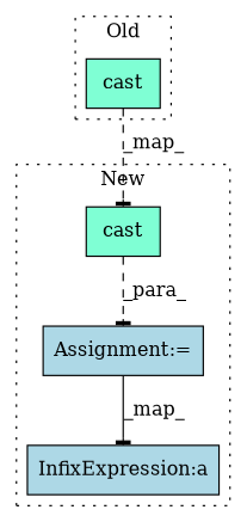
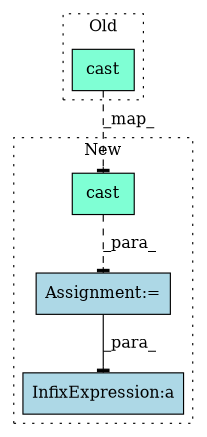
  digraph {
    node [a=32 l="5,1" shape=box style=filled fillcolor=aquamarine]
    edge [style=dashed arrowhead=tee]
    n1 [label=cast s="2218,2248"]
    n2 [a=7 l=1 label="Assignment:=" s=2336 fillcolor=lightblue]
    n3 [a=27 l=3 label="InfixExpression:a" s=2421 fillcolor=lightblue]
    n4 [label=cast s="2506,2536"]
    subgraph cluster_1 {
      label=New
      style=dotted
      n1
      n2
      n3
    }
    subgraph cluster_2 {
      label=Old
      style=dotted
      n4
    }
    n1 -> n2 [label=_para_]
-   n2 -> n3 [label=_map_ style=solid]
+   n2 -> n3 [label=_para_ style=solid]
    n4 -> n1 [label=_map_]
  }
